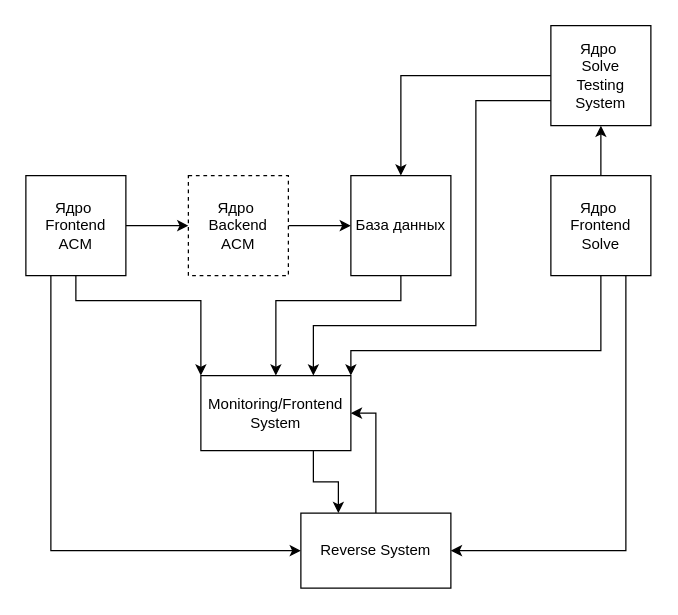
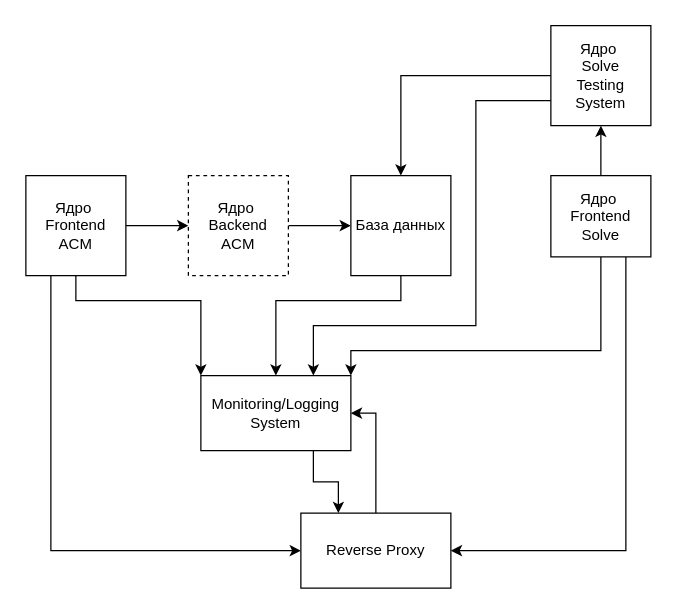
  <mxCell id="0" />
  <mxCell id="1" parent="0" />
  <mxCell id="2" style="edgeStyle=orthogonalEdgeStyle;rounded=0;orthogonalLoop=1;jettySize=auto;html=1;entryX=0;entryY=0.5;entryDx=0;entryDy=0;" edge="1" parent="1" source="3" target="5"><mxGeometry relative="1" as="geometry" /></mxCell>
  <mxCell id="3" value="Ядро&amp;nbsp;&lt;br&gt;Backend&lt;br&gt;ACM" style="whiteSpace=wrap;html=1;aspect=fixed;dashed=1;" vertex="1" parent="1"><mxGeometry x="150" y="140" width="80" height="80" as="geometry" /></mxCell>
  <mxCell id="4" style="edgeStyle=orthogonalEdgeStyle;rounded=0;orthogonalLoop=1;jettySize=auto;html=1;entryX=0.5;entryY=0;entryDx=0;entryDy=0;" edge="1" parent="1" source="5" target="20"><mxGeometry relative="1" as="geometry"><Array as="points"><mxPoint x="320" y="240" /><mxPoint x="220" y="240" /></Array></mxGeometry></mxCell>
  <mxCell id="5" value="База данных" style="whiteSpace=wrap;html=1;aspect=fixed;" vertex="1" parent="1"><mxGeometry x="280" y="140" width="80" height="80" as="geometry" /></mxCell>
  <mxCell id="6" style="edgeStyle=orthogonalEdgeStyle;rounded=0;orthogonalLoop=1;jettySize=auto;html=1;entryX=0;entryY=0.5;entryDx=0;entryDy=0;" edge="1" parent="1" source="9" target="3"><mxGeometry relative="1" as="geometry" /></mxCell>
  <mxCell id="7" style="edgeStyle=orthogonalEdgeStyle;rounded=0;orthogonalLoop=1;jettySize=auto;html=1;entryX=0;entryY=0;entryDx=0;entryDy=0;" edge="1" parent="1" source="9" target="20"><mxGeometry relative="1" as="geometry"><Array as="points"><mxPoint x="60" y="240" /><mxPoint x="160" y="240" /></Array></mxGeometry></mxCell>
  <mxCell id="8" style="edgeStyle=orthogonalEdgeStyle;rounded=0;orthogonalLoop=1;jettySize=auto;html=1;exitX=0.25;exitY=1;exitDx=0;exitDy=0;entryX=0;entryY=0.5;entryDx=0;entryDy=0;" edge="1" parent="1" source="9" target="15"><mxGeometry relative="1" as="geometry" /></mxCell>
  <mxCell id="9" value="Ядро&amp;nbsp;&lt;br&gt;Frontend &lt;br&gt;ACM" style="whiteSpace=wrap;html=1;aspect=fixed;" vertex="1" parent="1"><mxGeometry x="20" y="140" width="80" height="80" as="geometry" /></mxCell>
  <mxCell id="10" style="edgeStyle=orthogonalEdgeStyle;rounded=0;orthogonalLoop=1;jettySize=auto;html=1;entryX=0.5;entryY=1;entryDx=0;entryDy=0;" edge="1" parent="1" source="13" target="18"><mxGeometry relative="1" as="geometry" /></mxCell>
  <mxCell id="11" style="edgeStyle=orthogonalEdgeStyle;rounded=0;orthogonalLoop=1;jettySize=auto;html=1;entryX=1;entryY=0;entryDx=0;entryDy=0;" edge="1" parent="1" source="13" target="20"><mxGeometry relative="1" as="geometry"><Array as="points"><mxPoint x="480" y="280" /><mxPoint x="280" y="280" /></Array></mxGeometry></mxCell>
  <mxCell id="12" style="edgeStyle=orthogonalEdgeStyle;rounded=0;orthogonalLoop=1;jettySize=auto;html=1;exitX=0.75;exitY=1;exitDx=0;exitDy=0;entryX=1;entryY=0.5;entryDx=0;entryDy=0;" edge="1" parent="1" source="13" target="15"><mxGeometry relative="1" as="geometry" /></mxCell>
- <mxCell id="13" value="Ядро&amp;nbsp;&lt;br&gt;Frontend &lt;br&gt;Solve" style="whiteSpace=wrap;html=1;aspect=fixed;" vertex="1" parent="1"><mxGeometry x="440" y="140" width="80" height="80" as="geometry" /></mxCell>
+ <mxCell id="13" value="Ядро&amp;nbsp;&lt;br&gt;Frontend &lt;br&gt;Solve" style="whiteSpace=wrap;html=1;aspect=fixed;" vertex="1" parent="1"><mxGeometry x="440" y="140" width="80" height="65" as="geometry" /></mxCell>
  <mxCell id="14" style="edgeStyle=orthogonalEdgeStyle;rounded=0;orthogonalLoop=1;jettySize=auto;html=1;entryX=1;entryY=0.5;entryDx=0;entryDy=0;" edge="1" parent="1" source="15" target="20"><mxGeometry relative="1" as="geometry" /></mxCell>
- <mxCell id="15" value="Reverse System" style="rounded=0;whiteSpace=wrap;html=1;" vertex="1" parent="1"><mxGeometry x="240" y="410" width="120" height="60" as="geometry" /></mxCell>
+ <mxCell id="15" value="Reverse Proxy" style="rounded=0;whiteSpace=wrap;html=1;" vertex="1" parent="1"><mxGeometry x="240" y="410" width="120" height="60" as="geometry" /></mxCell>
  <mxCell id="16" style="edgeStyle=orthogonalEdgeStyle;rounded=0;orthogonalLoop=1;jettySize=auto;html=1;entryX=0.5;entryY=0;entryDx=0;entryDy=0;" edge="1" parent="1" source="18" target="5"><mxGeometry relative="1" as="geometry" /></mxCell>
  <mxCell id="17" style="edgeStyle=orthogonalEdgeStyle;rounded=0;orthogonalLoop=1;jettySize=auto;html=1;exitX=0;exitY=0.75;exitDx=0;exitDy=0;entryX=0.75;entryY=0;entryDx=0;entryDy=0;" edge="1" parent="1" source="18" target="20"><mxGeometry relative="1" as="geometry"><Array as="points"><mxPoint x="380" y="80" /><mxPoint x="380" y="260" /><mxPoint x="250" y="260" /></Array></mxGeometry></mxCell>
  <mxCell id="18" value="Ядро&amp;nbsp;&lt;br&gt;Solve&lt;br&gt;Testing System" style="whiteSpace=wrap;html=1;aspect=fixed;" vertex="1" parent="1"><mxGeometry x="440" y="20" width="80" height="80" as="geometry" /></mxCell>
  <mxCell id="19" style="edgeStyle=orthogonalEdgeStyle;rounded=0;orthogonalLoop=1;jettySize=auto;html=1;exitX=0.75;exitY=1;exitDx=0;exitDy=0;entryX=0.25;entryY=0;entryDx=0;entryDy=0;" edge="1" parent="1" source="20" target="15"><mxGeometry relative="1" as="geometry" /></mxCell>
- <mxCell id="20" value="Monitoring/Frontend&lt;br&gt;System" style="rounded=0;whiteSpace=wrap;html=1;" vertex="1" parent="1"><mxGeometry x="160" y="300" width="120" height="60" as="geometry" /></mxCell>
+ <mxCell id="20" value="Monitoring/Logging&lt;br&gt;System" style="rounded=0;whiteSpace=wrap;html=1;" vertex="1" parent="1"><mxGeometry x="160" y="300" width="120" height="60" as="geometry" /></mxCell>
